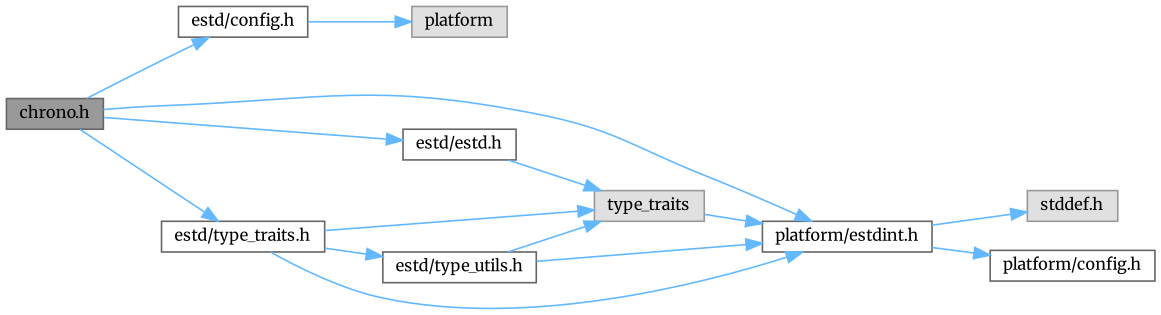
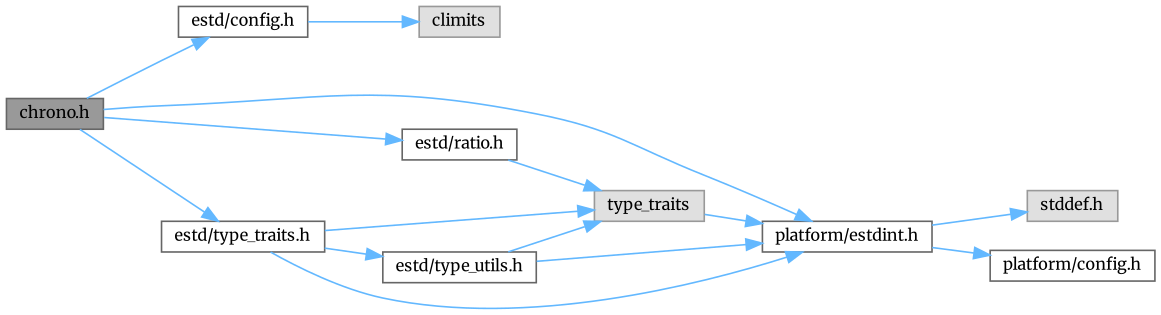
  digraph {
    fontname=Merriweather
    rankdir=LR
    node [color=grey40 fillcolor=white fontname=Merriweather fontsize=10 shape=box style=filled]
    edge [color=steelblue1 fontname=Merriweather fontsize=10 labelfontname=Helvetica labelfontsize=10 style=solid]
    n1 [color=gray40 fillcolor=grey60 fontcolor=black height=0.2 label="chrono.h" width=0.4]
    n2 [height=0.2 label="estd/config.h" width=0.4]
-   n3 [height=0.2 label="estd/estd.h" width=0.4]
+   n3 [height=0.2 label="estd/ratio.h" width=0.4]
    n4 [height=0.2 label="platform/estdint.h" width=0.4]
    n5 [height=0.2 label="estd/type_traits.h" width=0.4]
-   n6 [color=grey60 fillcolor="#E0E0E0" height=0.2 label=platform width=0.4]
+   n6 [color=grey60 fillcolor="#E0E0E0" height=0.2 label=climits width=0.4]
    n7 [color=grey60 fillcolor="#E0E0E0" height=0.2 label=type_traits width=0.4]
    n8 [color=grey60 fillcolor="#E0E0E0" height=0.2 label="stddef.h" width=0.4]
    n9 [height=0.2 label="platform/config.h" width=0.4]
    n10 [height=0.2 label="estd/type_utils.h" width=0.4]
    n1 -> n2
    n1 -> n3
    n1 -> n4
    n1 -> n5
    n2 -> n6
    n3 -> n7
    n4 -> n8
    n4 -> n9
    n5 -> n4
    n5 -> n7
    n5 -> n10
    n7 -> n4
    n10 -> n4
    n10 -> n7
  }
